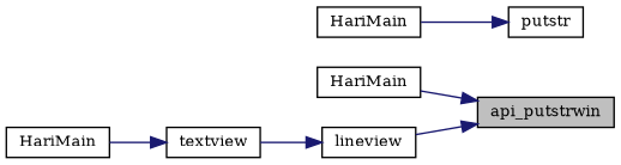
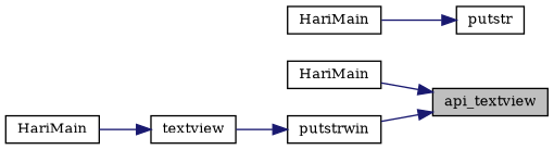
  digraph {
    fontname="DejaVu Serif"
    rankdir=RL
    node [color=black fillcolor=white fontname="DejaVu Serif" fontsize=10 shape=record style=filled]
    edge [color=midnightblue dir=back fontname="DejaVu Serif" fontsize=10 labelfontname=Helvetica labelfontsize=10 style=solid]
-   n1 [fillcolor=grey75 fontcolor=black height=0.2 label=api_putstrwin width=0.4]
+   n1 [fillcolor=grey75 fontcolor=black height=0.2 label=api_textview width=0.4]
    n2 [height=0.2 label=HariMain width=0.4]
-   n3 [height=0.2 label=lineview width=0.4]
+   n3 [height=0.2 label=putstrwin width=0.4]
    n4 [height=0.2 label=textview width=0.4]
    n5 [height=0.2 label=putstr width=0.4]
    n6 [height=0.2 label=HariMain width=0.4]
    n7 [height=0.2 label=HariMain width=0.4]
    n1 -> n2
    n1 -> n3
    n3 -> n4
    n4 -> n7
    n5 -> n6
  }
